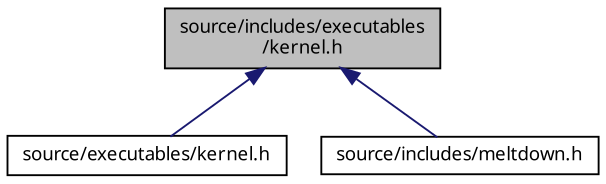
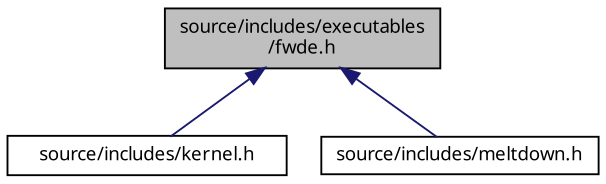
  digraph {
    fontname="Noto Sans"
    node [color=black fillcolor=white fontname="Noto Sans" fontsize=10 shape=record style=filled]
    edge [color=midnightblue dir=back fontname="Noto Sans" fontsize=10 labelfontname=Helvetica labelfontsize=10 style=solid]
-   n1 [fillcolor=grey75 fontcolor=black height=0.2 label="source/includes/executables\l/kernel.h" width=0.4]
-   n2 [height=0.2 label="source/executables/kernel.h" width=0.4]
+   n1 [fillcolor=grey75 fontcolor=black height=0.2 label="source/includes/executables\l/fwde.h" width=0.4]
+   n2 [height=0.2 label="source/includes/kernel.h" width=0.4]
    n3 [height=0.2 label="source/includes/meltdown.h" width=0.4]
    n1 -> n2
    n1 -> n3
  }
